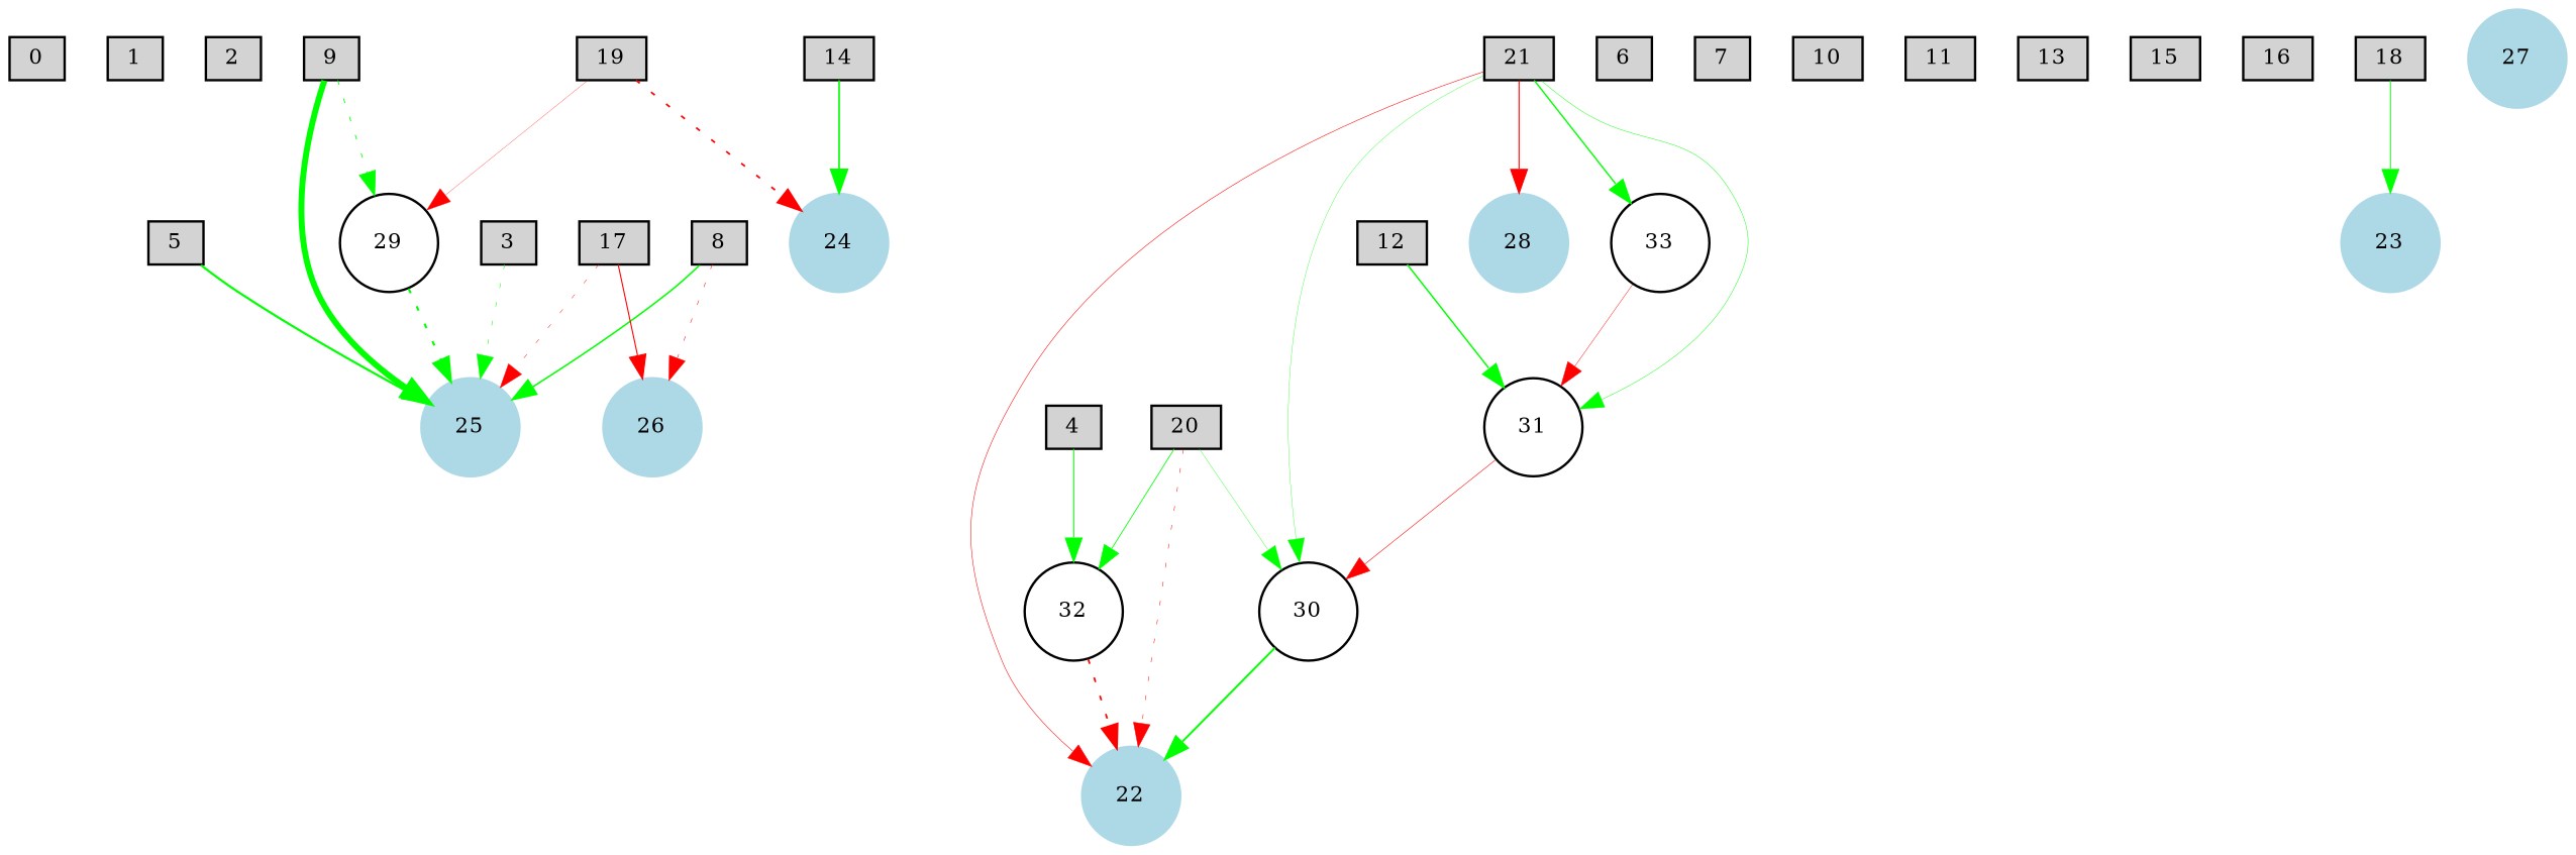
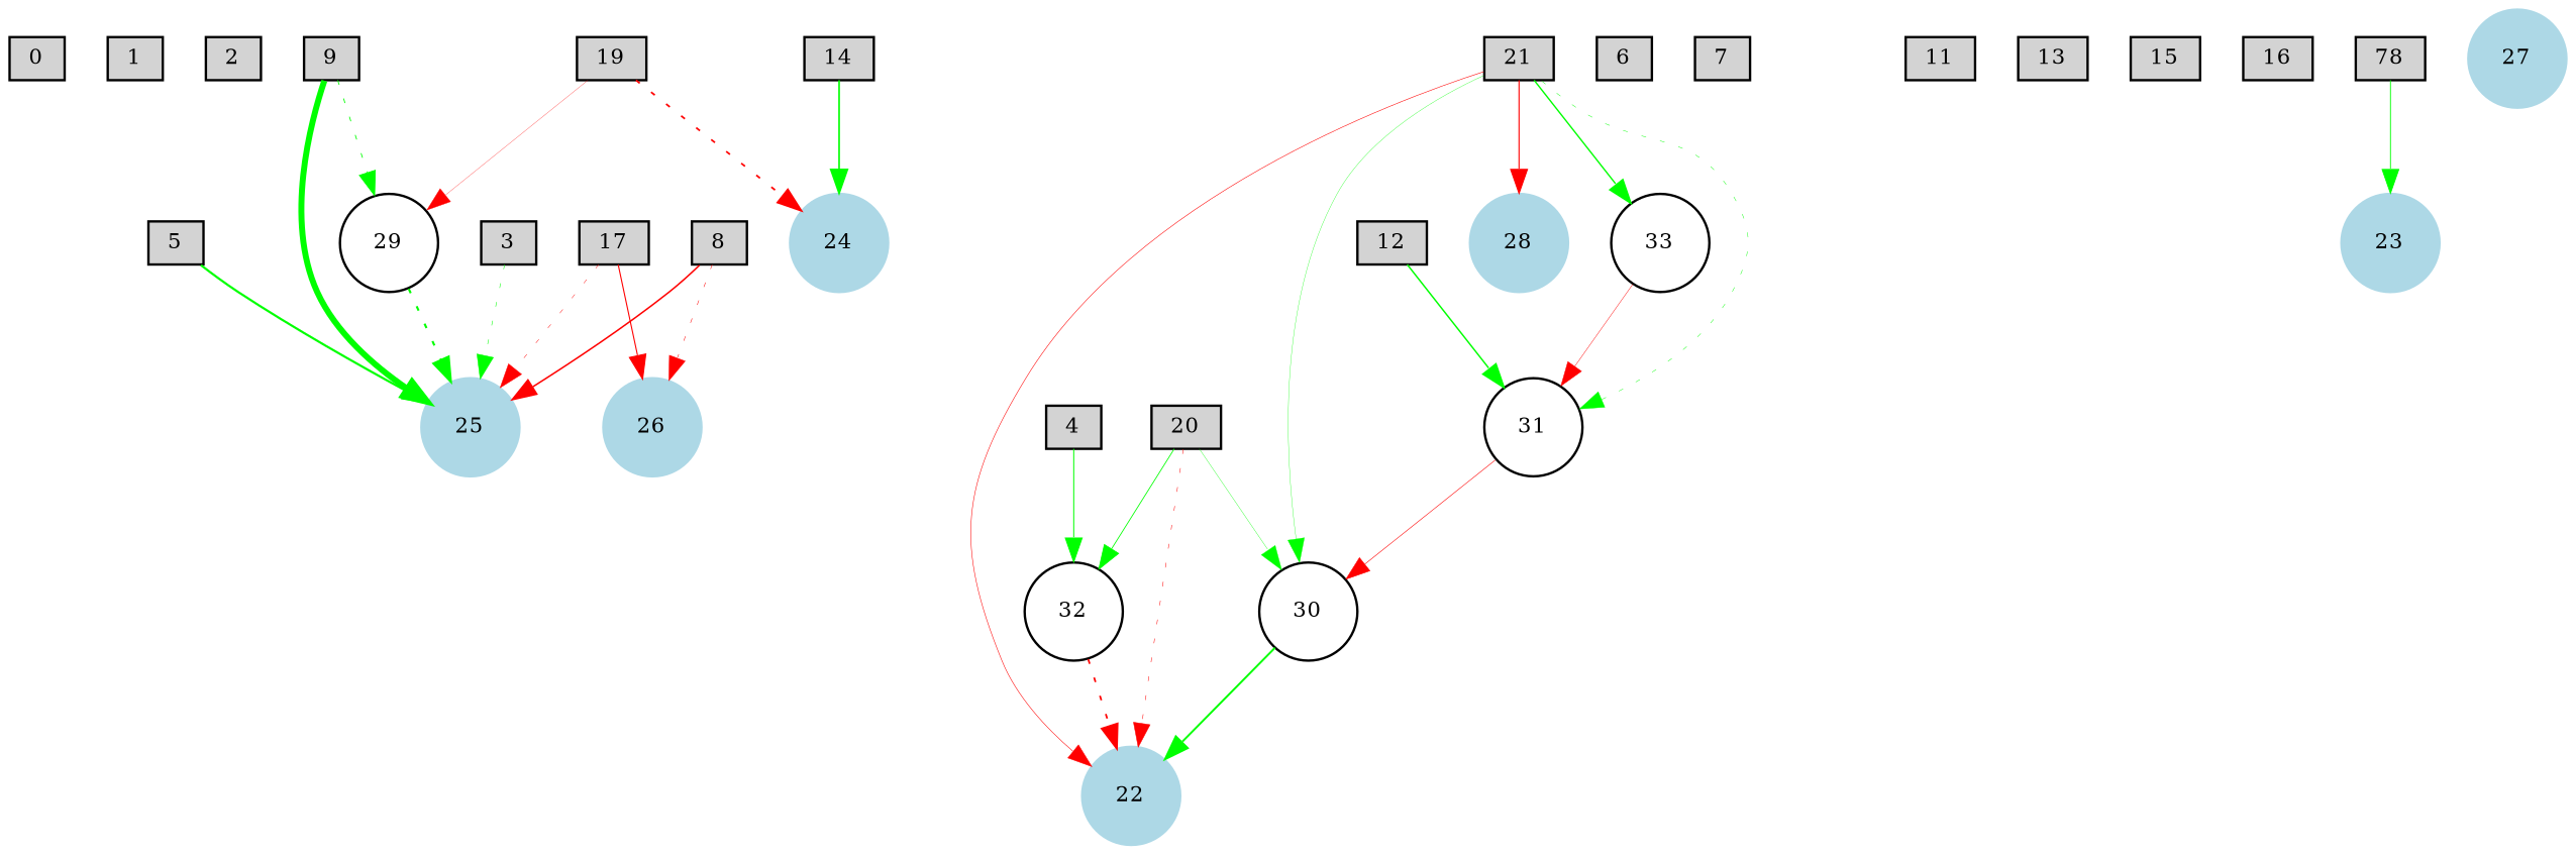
  digraph {
    node [fontsize=9 shape=box style=filled]
    edge [color=green style=solid]
    0 [height=0.2 width=0.2]
    1 [height=0.2 width=0.2]
    2 [height=0.2 width=0.2]
    3 [height=0.2 width=0.2]
    25 [color=lightblue height=0.2 shape=circle width=0.2]
    4 [height=0.2 width=0.2]
    32 [height=0.2 shape=circle width=0.2 style=""]
    22 [color=lightblue height=0.2 shape=circle width=0.2]
    5 [height=0.2 width=0.2]
    6 [height=0.2 width=0.2]
    7 [height=0.2 width=0.2]
    8 [height=0.2 width=0.2]
    26 [color=lightblue height=0.2 shape=circle width=0.2]
    9 [height=0.2 width=0.2]
    29 [height=0.2 shape=circle width=0.2 style=""]
-   10 [height=0.2 width=0.2]
    11 [height=0.2 width=0.2]
    12 [height=0.2 width=0.2]
    31 [height=0.2 shape=circle width=0.2 style=""]
    30 [height=0.2 shape=circle width=0.2 style=""]
    13 [height=0.2 width=0.2]
    14 [height=0.2 width=0.2]
    24 [color=lightblue height=0.2 shape=circle width=0.2]
    15 [height=0.2 width=0.2]
    16 [height=0.2 width=0.2]
    17 [height=0.2 width=0.2]
-   18 [height=0.2 width=0.2]
+   18 [height=0.2 width=0.2 label=78]
    23 [color=lightblue height=0.2 shape=circle width=0.2]
    19 [height=0.2 width=0.2]
    20 [height=0.2 width=0.2]
    21 [height=0.2 width=0.2]
    28 [color=lightblue height=0.2 shape=circle width=0.2]
    33 [height=0.2 shape=circle width=0.2 style=""]
    27 [color=lightblue height=0.2 shape=circle width=0.2]
    3 -> 25 [penwidth=0.21545550118243817 style=dotted]
    4 -> 32 [penwidth=0.41612586098324333]
    32 -> 22 [color=red penwidth=0.7391218436128574 style=dotted]
    5 -> 25 [penwidth=0.9146548310295017]
-   8 -> 25 [penwidth=0.6420632403497681]
+   8 -> 25 [color=red penwidth=0.6420632403497681]
    8 -> 26 [color=red penwidth=0.2127635927594968 style=dotted]
    9 -> 25 [penwidth=2.50485800039228]
    9 -> 29 [penwidth=0.3529310211368816 style=dotted]
    29 -> 25 [penwidth=0.8825482971960779 style=dotted]
    12 -> 31 [penwidth=0.619386187396245]
    31 -> 30 [color=red penwidth=0.23463945786554716]
    30 -> 22 [penwidth=0.8159093648588105]
    14 -> 24 [penwidth=0.6968605875633175]
    17 -> 25 [color=red penwidth=0.17702521539395993 style=dotted]
    17 -> 26 [color=red penwidth=0.4590090776351563]
    18 -> 23 [penwidth=0.3721241883020202]
    19 -> 29 [color=red penwidth=0.11427292618964359]
    19 -> 24 [color=red penwidth=0.7361929208477834 style=dotted]
    20 -> 32 [penwidth=0.34137360631761476]
    20 -> 22 [color=red penwidth=0.20864013049875957 style=dotted]
    20 -> 30 [penwidth=0.14387866753777034]
    21 -> 22 [color=red penwidth=0.2255625215512039]
-   21 -> 31 [penwidth=0.18299545607405532]
+   21 -> 31 [penwidth=0.18299545607405532 style=dotted]
    21 -> 30 [penwidth=0.1345475485868508]
    21 -> 28 [color=red penwidth=0.46351837879099955]
    21 -> 33 [penwidth=0.5868336316690479]
    33 -> 31 [color=red penwidth=0.1798543748432921]
  }
